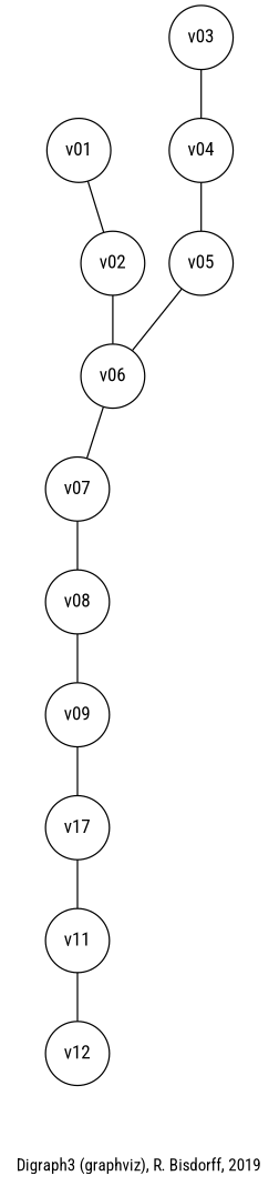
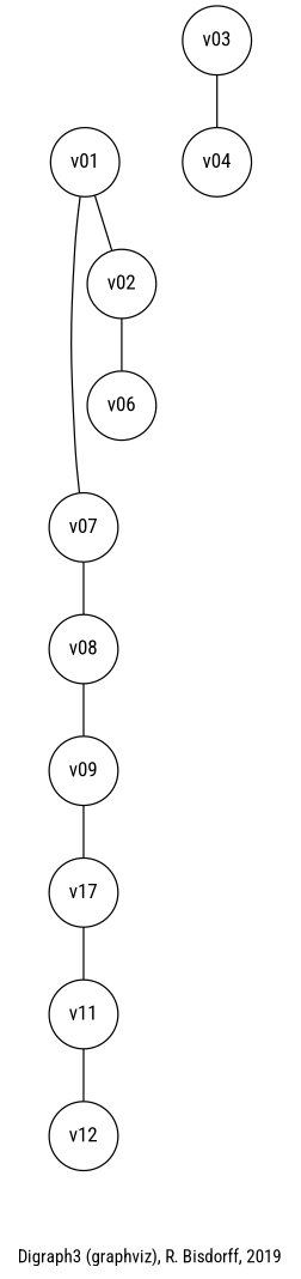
  strict graph {
    fontname="Roboto Condensed"
    fontsize=12
    label="\nDigraph3 (graphviz), R. Bisdorff, 2019"
    node [fontname="Roboto Condensed" shape=circle]
    edge [arrowhead=none arrowtail=none color=black dir=both fontname="Roboto Condensed" style="setlinewidth(1)"]
    n1 [label=v01]
    n2 [label=v02]
    n3 [label=v06]
    n4 [label=v12]
    n5 [label=v03]
    n6 [label=v04]
-   n7 [label=v05]
    n8 [label=v07]
    n9 [label=v08]
    n10 [label=v09]
    n11 [label=v17]
    n12 [label=v11]
    n1 -- n2
    n2 -- n3
-   n3 -- n8
+   n1 -- n8
    n5 -- n6
-   n6 -- n7
-   n7 -- n3
    n8 -- n9
    n9 -- n10
    n10 -- n11
    n11 -- n12
    n12 -- n4
  }
